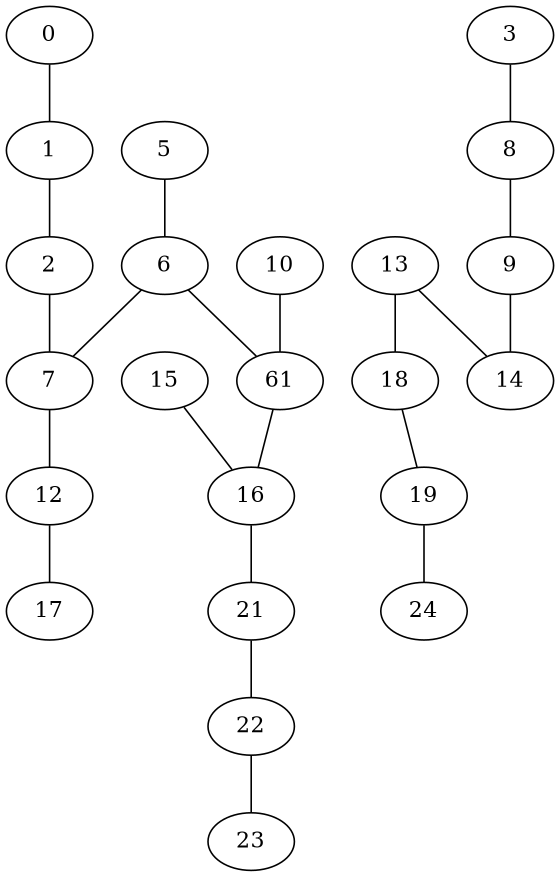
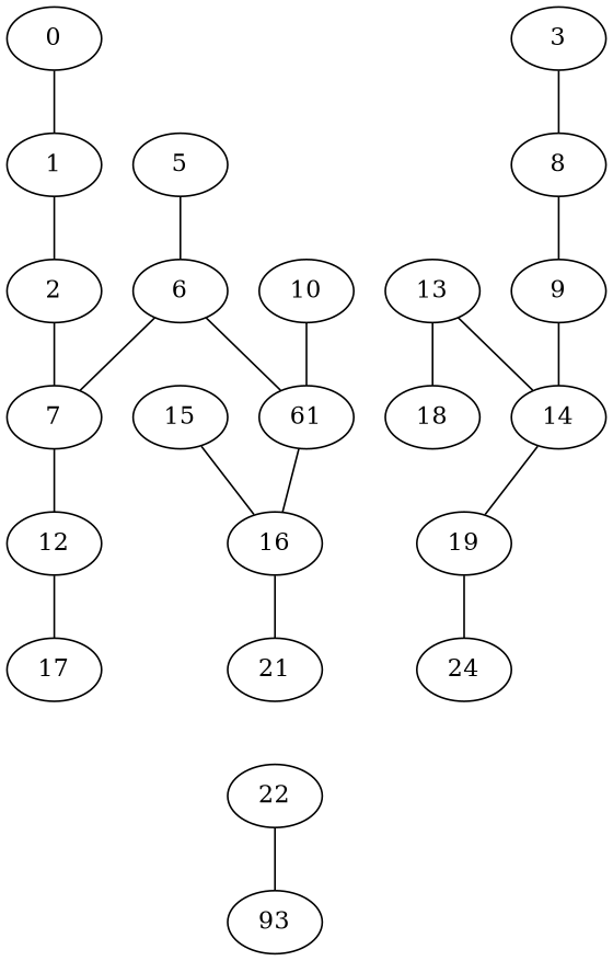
  graph {
    0
    1
    2
    7
    6
    n6 [label=61]
    12
    16
    8
    9
    17
    13
    18
    14
    19
    24
    3
    15
    21
    10
    22
-   23
+   23 [label=93]
    5
    0 -- 1
    1 -- 2
    2 -- 7
    7 -- 12
    6 -- 7
    6 -- n6
    n6 -- 16
    12 -- 17
    16 -- 21
    8 -- 9
    9 -- 14
    13 -- 18
    13 -- 14
-   18 -- 19
+   14 -- 19
    19 -- 24
    3 -- 8
    15 -- 16
-   21 -- 22
    10 -- n6
    22 -- 23
    5 -- 6
  }
